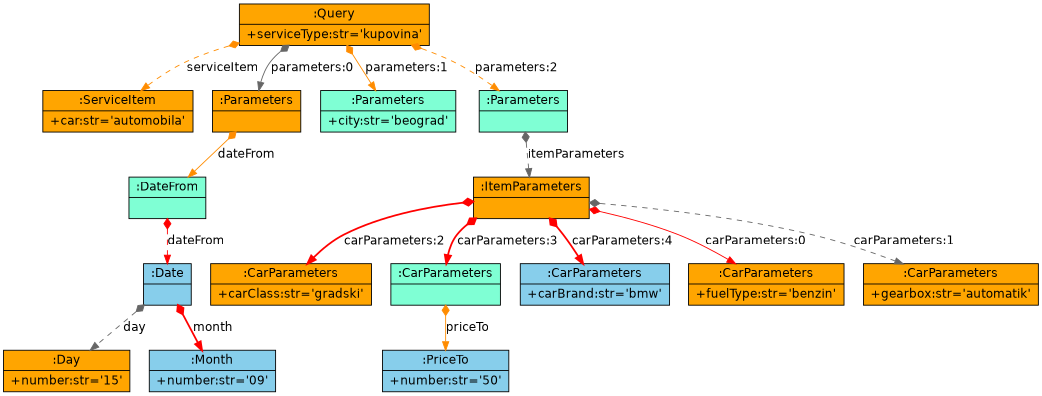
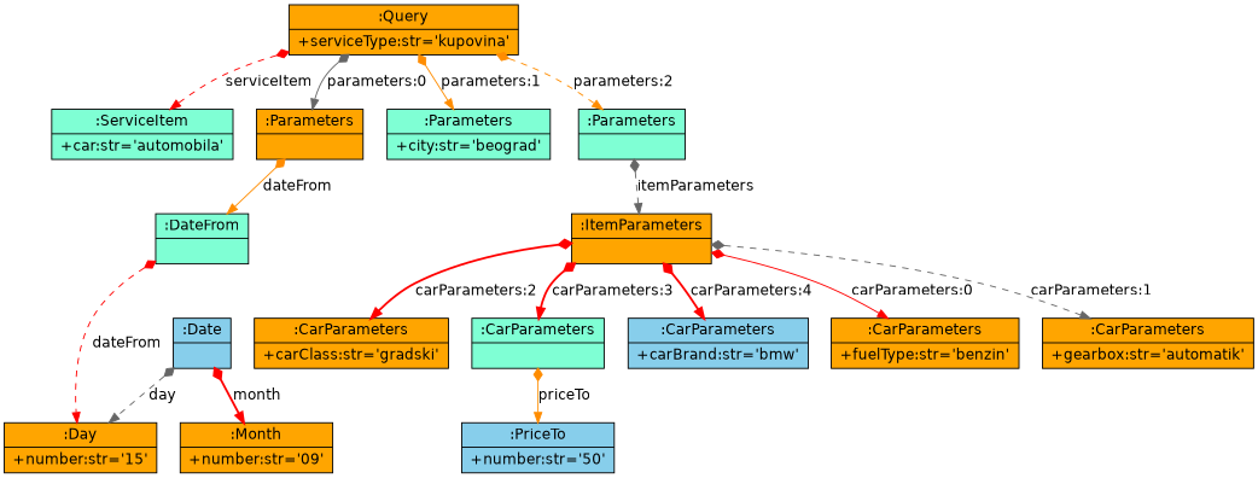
  digraph {
    fontname="DejaVu Sans"
    fontsize=8
    nodesep=0.3
    node [fillcolor=orange fontname="DejaVu Sans" shape=record style=filled]
    edge [arrowtail=diamond color=red dir=both fontname="DejaVu Sans" style=dashed]
    n1 [label="{:Query|+serviceType:str='kupovina'\l}"]
-   n2 [label="{:ServiceItem|+car:str='automobila'\l}"]
+   n2 [fillcolor=aquamarine label="{:ServiceItem|+car:str='automobila'\l}"]
    n3 [label="{:Parameters|}"]
    n4 [fillcolor=aquamarine label="{:Parameters|+city:str='beograd'\l}"]
    n5 [fillcolor=aquamarine label="{:Parameters|}"]
    n6 [fillcolor=aquamarine label="{:DateFrom|}"]
    n7 [label="{:ItemParameters|}"]
    n8 [fillcolor=skyblue label="{:Date|}"]
    n9 [label="{:Day|+number:str='15'\l}"]
-   n10 [fillcolor=skyblue label="{:Month|+number:str='09'\l}"]
+   n10 [label="{:Month|+number:str='09'\l}"]
    n11 [label="{:CarParameters|+fuelType:str='benzin'\l}"]
    n12 [label="{:CarParameters|+gearbox:str='automatik'\l}"]
    n13 [label="{:CarParameters|+carClass:str='gradski'\l}"]
    n14 [fillcolor=aquamarine label="{:CarParameters|}"]
    n15 [fillcolor=skyblue label="{:CarParameters|+carBrand:str='bmw'\l}"]
    n16 [fillcolor=skyblue label="{:PriceTo|+number:str='50'\l}"]
-   n1 -> n2 [color=darkorange label=serviceItem]
+   n1 -> n2 [label=serviceItem]
    n1 -> n3 [color=gray40 label="parameters:0" style=solid]
    n1 -> n4 [color=darkorange label="parameters:1" style=solid]
    n1 -> n5 [color=darkorange label="parameters:2"]
    n3 -> n6 [color=darkorange label=dateFrom style=solid]
    n5 -> n7 [color=gray40 label=itemParameters]
-   n6 -> n8 [label=dateFrom]
+   n6 -> n9 [label=dateFrom]
    n7 -> n11 [label="carParameters:0" style=solid]
    n7 -> n12 [color=gray40 label="carParameters:1"]
    n7 -> n13 [label="carParameters:2" style=bold]
    n7 -> n14 [label="carParameters:3" style=bold]
    n7 -> n15 [label="carParameters:4" style=bold]
    n8 -> n9 [color=gray40 label=day]
    n8 -> n10 [label=month style=bold]
    n14 -> n16 [color=darkorange label=priceTo style=solid]
  }
